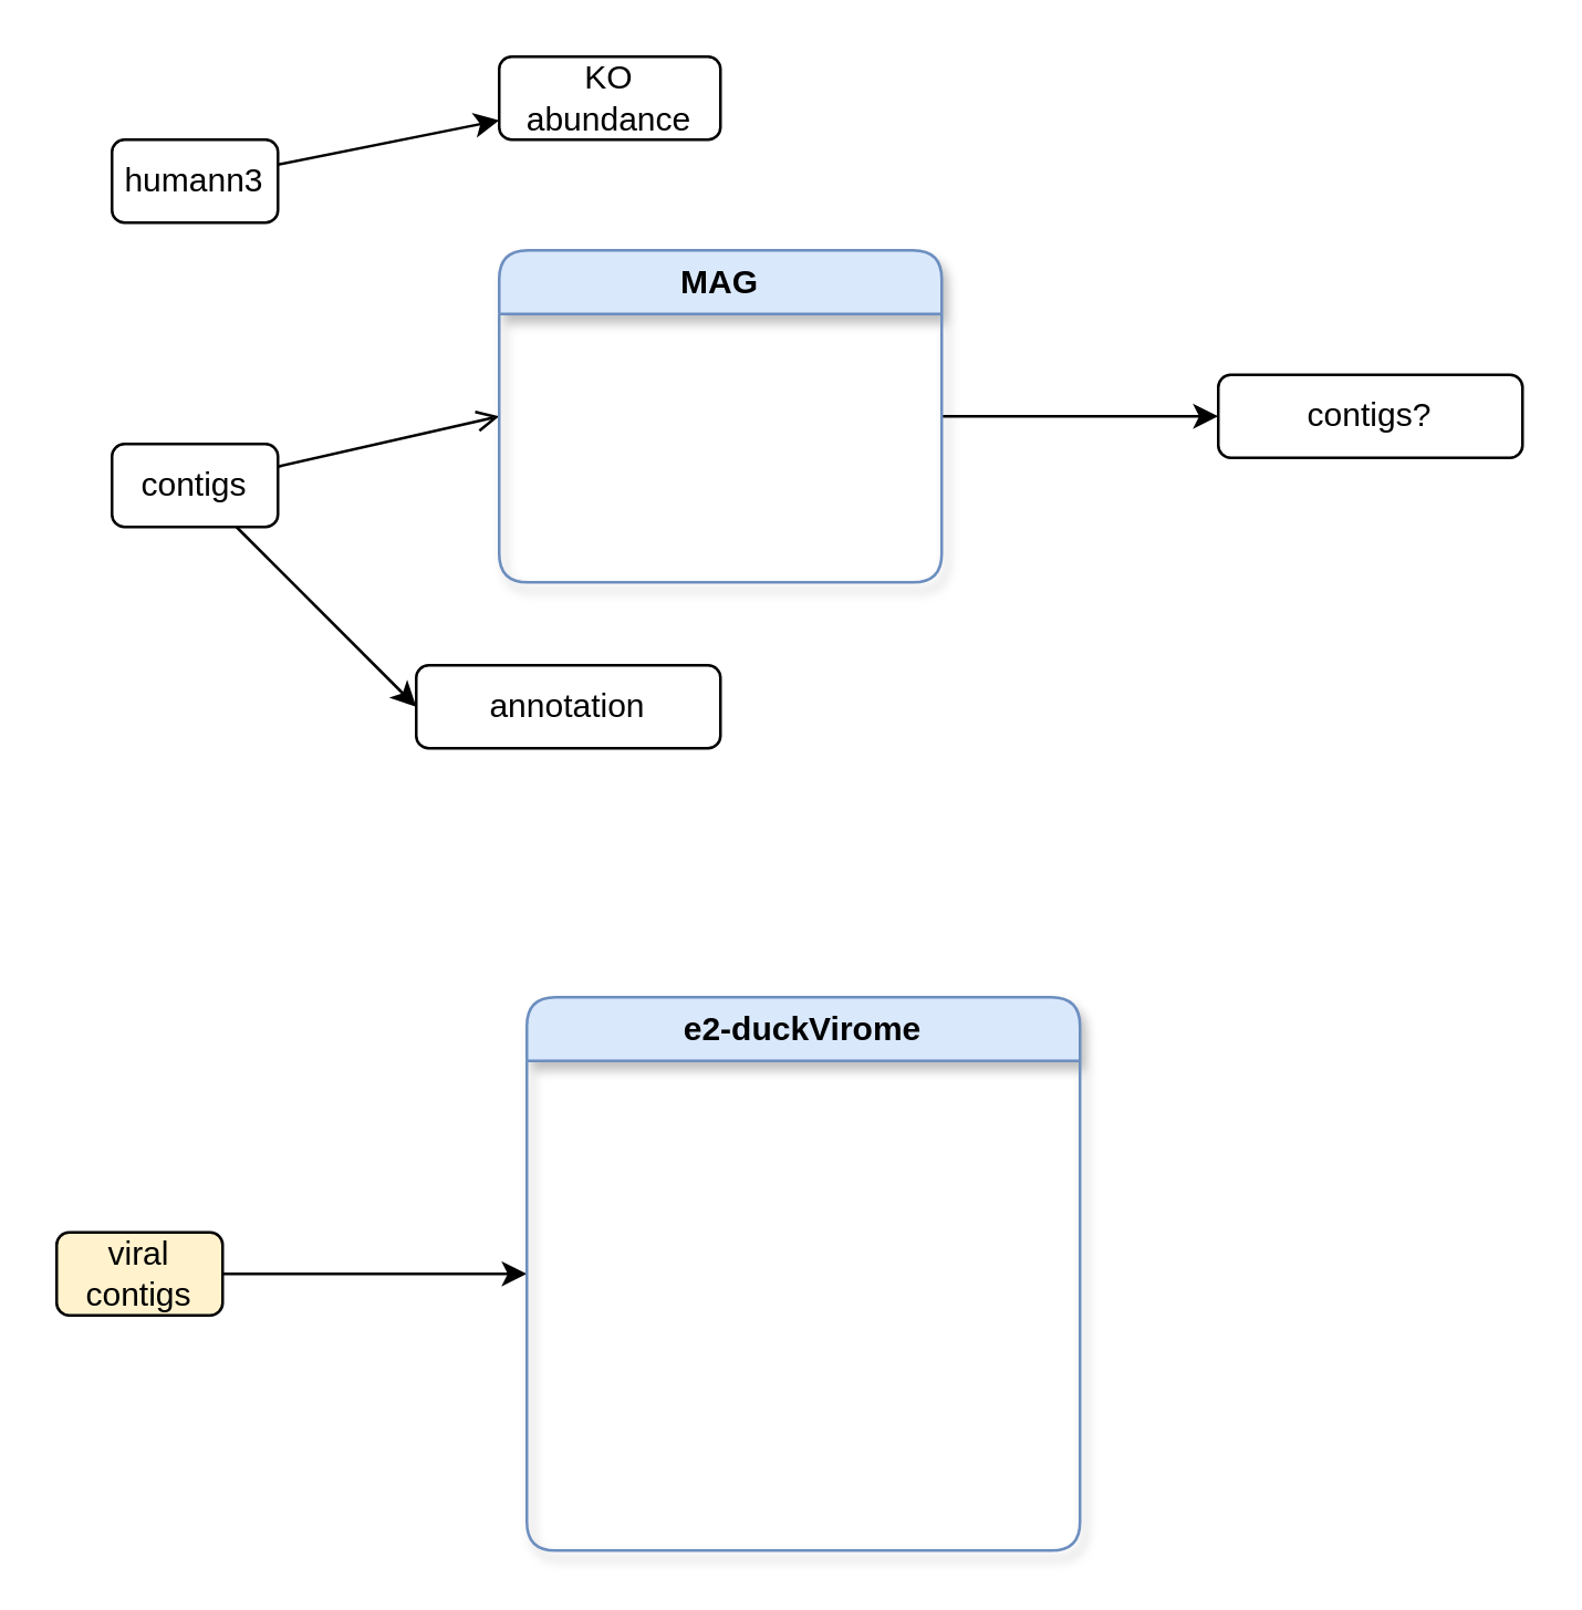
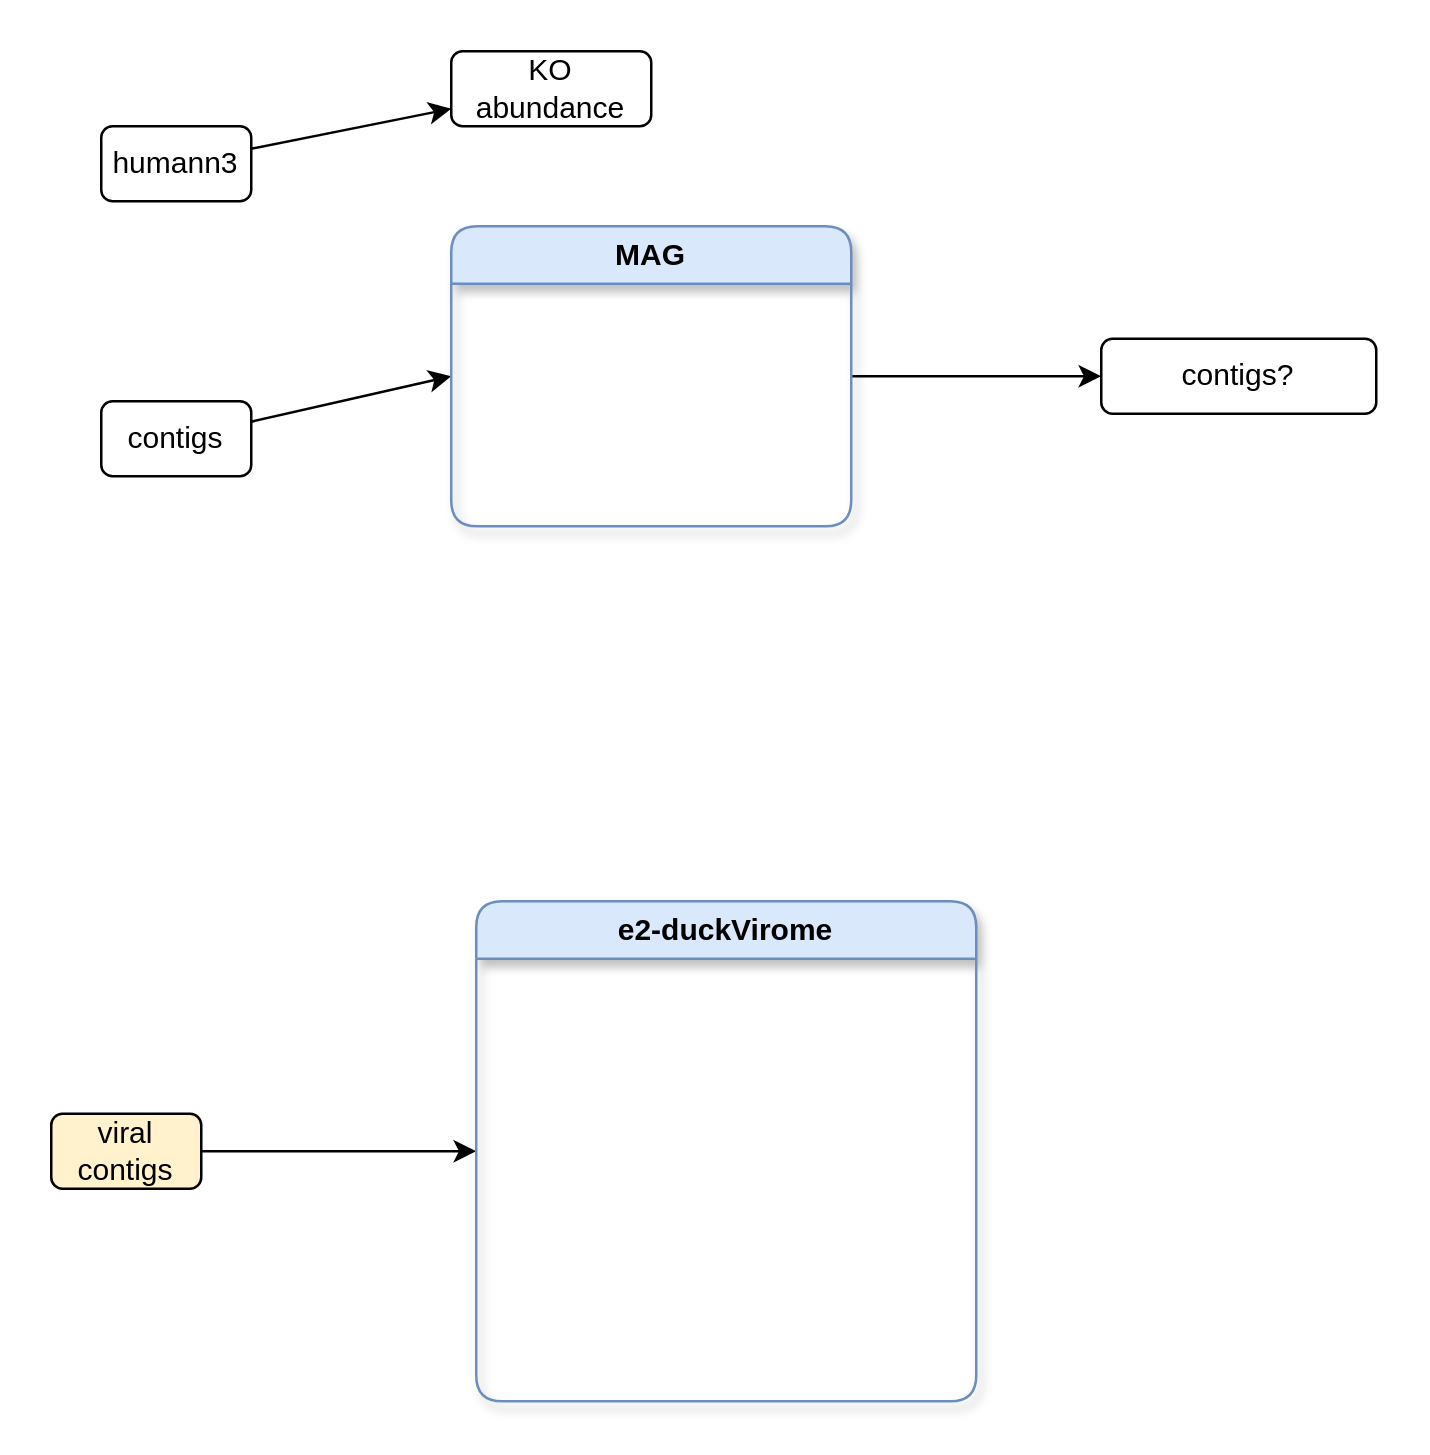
  <mxCell id="0" />
  <mxCell id="1" parent="0" />
- <mxCell id="2" style="edgeStyle=none;html=1;entryX=0;entryY=0.5;entryDx=0;entryDy=0;" edge="1" parent="1" source="4" target="13"><mxGeometry relative="1" as="geometry" /></mxCell>
- <mxCell id="3" style="edgeStyle=none;html=1;entryX=0;entryY=0.5;entryDx=0;entryDy=0;endArrow=open;" edge="1" parent="1" source="4" target="9"><mxGeometry relative="1" as="geometry" /></mxCell>
+ <mxCell id="3" style="edgeStyle=none;html=1;entryX=0;entryY=0.5;entryDx=0;entryDy=0;" edge="1" parent="1" source="4" target="9"><mxGeometry relative="1" as="geometry" /></mxCell>
  <mxCell id="4" value="contigs" style="rounded=1;whiteSpace=wrap;html=1;" vertex="1" parent="1"><mxGeometry x="40" y="160" width="60" height="30" as="geometry" /></mxCell>
  <mxCell id="5" style="edgeStyle=none;html=1;entryX=0;entryY=0.5;entryDx=0;entryDy=0;" edge="1" parent="1" source="6" target="7"><mxGeometry relative="1" as="geometry" /></mxCell>
  <mxCell id="6" value="viral contigs" style="rounded=1;whiteSpace=wrap;html=1;fillColor=#fff2cc;" vertex="1" parent="1"><mxGeometry x="20" y="445" width="60" height="30" as="geometry" /></mxCell>
  <mxCell id="7" value="e2-duckVirome" style="swimlane;whiteSpace=wrap;html=1;collapsible=0;autosize=0;rounded=1;shadow=1;fillColor=#dae8fc;strokeColor=#6c8ebf;" vertex="1" parent="1"><mxGeometry x="190" y="360" width="200" height="200" as="geometry" /></mxCell>
  <mxCell id="8" style="edgeStyle=none;html=1;entryX=0;entryY=0.5;entryDx=0;entryDy=0;" edge="1" parent="1" source="9" target="14"><mxGeometry relative="1" as="geometry" /></mxCell>
  <mxCell id="9" value="MAG" style="swimlane;whiteSpace=wrap;html=1;collapsible=0;autosize=0;rounded=1;shadow=1;fillColor=#dae8fc;strokeColor=#6c8ebf;" vertex="1" parent="1"><mxGeometry x="180" y="90" width="160" height="120" as="geometry" /></mxCell>
  <mxCell id="10" value="" style="edgeStyle=none;html=1;" edge="1" parent="1" source="11" target="12"><mxGeometry relative="1" as="geometry" /></mxCell>
  <mxCell id="11" value="humann3" style="rounded=1;whiteSpace=wrap;html=1;" vertex="1" parent="1"><mxGeometry x="40" y="50" width="60" height="30" as="geometry" /></mxCell>
  <mxCell id="12" value="KO abundance" style="rounded=1;whiteSpace=wrap;html=1;" vertex="1" parent="1"><mxGeometry x="180" y="20" width="80" height="30" as="geometry" /></mxCell>
- <mxCell id="13" value="annotation" style="rounded=1;whiteSpace=wrap;html=1;" vertex="1" parent="1"><mxGeometry x="150" y="240" width="110" height="30" as="geometry" /></mxCell>
  <mxCell id="14" value="contigs?" style="rounded=1;whiteSpace=wrap;html=1;" vertex="1" parent="1"><mxGeometry x="440" y="135" width="110" height="30" as="geometry" /></mxCell>
